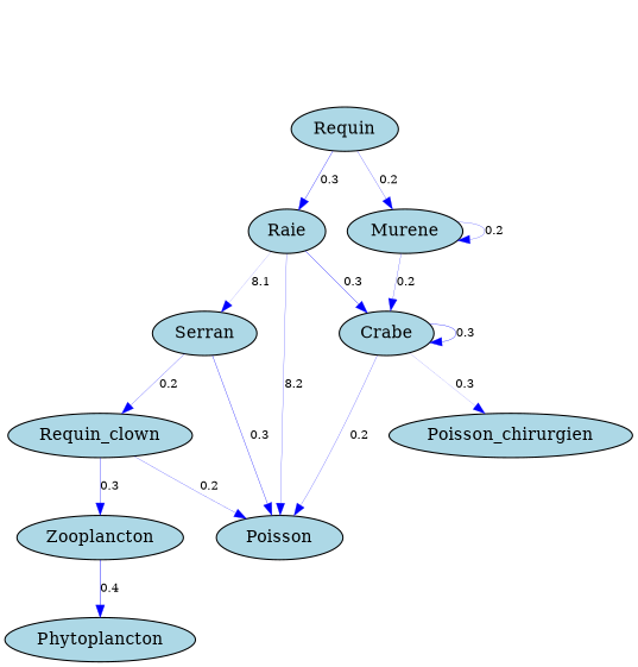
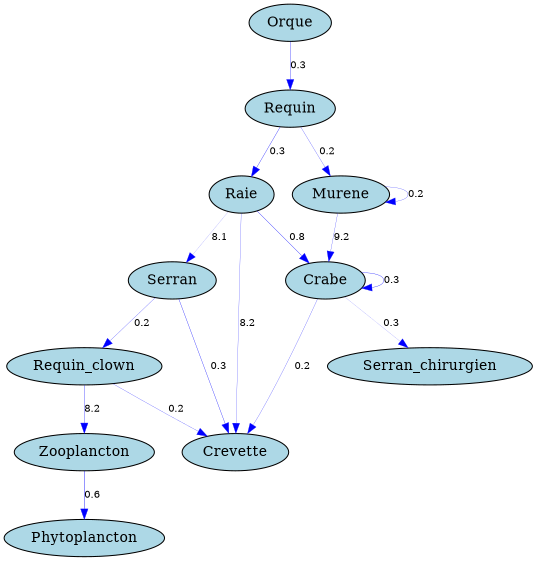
  digraph {
    node [fillcolor=lightblue fontcolor=black style=filled]
    edge [color=blue fontsize=10 penwidth=0.2]
    Zooplancton
    Phytoplancton
    n3 [label=Requin_clown]
-   Crevette [label=Poisson]
+   Crevette
    Serran
    Raie
    Crabe
-   Poisson_chirurgien
+   Poisson_chirurgien [label=Serran_chirurgien]
    Requin
    Murene
-   Zooplancton -> Phytoplancton [label=0.4 penwidth=0.4]
-   n3 -> Zooplancton [label=0.3 penwidth=0.3]
+   Orque
+   Zooplancton -> Phytoplancton [label=0.6 penwidth=0.4]
+   n3 -> Zooplancton [label=8.2 penwidth=0.3]
    n3 -> Crevette [label=0.2]
    Serran -> n3 [label=0.2]
    Serran -> Crevette [label=0.3 penwidth=0.3]
    Raie -> Crevette [label=8.2]
    Raie -> Serran [label=8.1 penwidth=0.1]
-   Raie -> Crabe [label=0.3 penwidth=0.3]
+   Raie -> Crabe [label=0.8 penwidth=0.3]
    Crabe -> Crevette [label=0.2]
    Crabe -> Crabe [label=0.3 penwidth=0.3]
    Crabe -> Poisson_chirurgien [label=0.3 penwidth=0.1]
    Requin -> Raie [label=0.3 penwidth=0.3]
    Requin -> Murene [label=0.2]
-   Murene -> Crabe [label=0.2]
+   Murene -> Crabe [label=9.2]
    Murene -> Murene [label=0.2]
+   Orque -> Requin [label=0.3 penwidth=0.3]
  }
